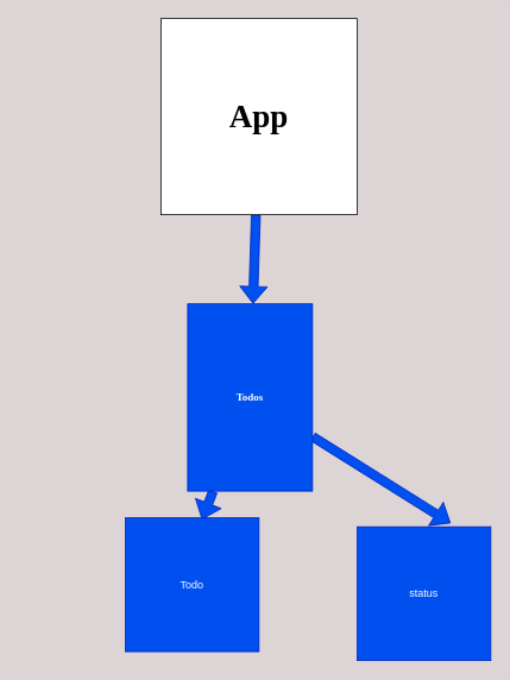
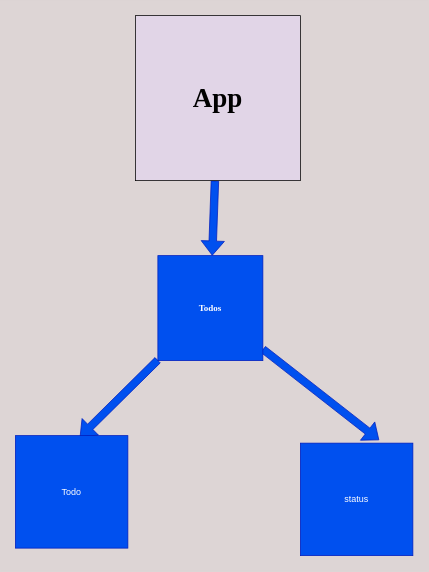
  <mxCell id="0" />
  <mxCell id="1" parent="0" />
  <mxCell id="2" style="edgeStyle=none;shape=flexArrow;html=1;entryX=0.573;entryY=0.013;entryDx=0;entryDy=0;entryPerimeter=0;fontFamily=Comic Sans MS;fontSize=36;fillColor=#0050ef;strokeColor=#001DBC;" edge="1" parent="1" source="4" target="5"><mxGeometry relative="1" as="geometry" /></mxCell>
  <mxCell id="3" style="edgeStyle=none;shape=flexArrow;html=1;entryX=0.7;entryY=-0.027;entryDx=0;entryDy=0;entryPerimeter=0;fontFamily=Comic Sans MS;fontSize=36;fillColor=#0050ef;strokeColor=#001DBC;" edge="1" parent="1" source="4" target="6"><mxGeometry relative="1" as="geometry" /></mxCell>
- <mxCell id="4" value="&lt;b&gt;&lt;font face=&quot;Verdana&quot;&gt;Todos&lt;/font&gt;&lt;/b&gt;" style="whiteSpace=wrap;html=1;aspect=fixed;fillColor=#0050ef;fontColor=#ffffff;strokeColor=#001DBC;" vertex="1" parent="1"><mxGeometry x="210" y="340" width="140" height="210" as="geometry" /></mxCell>
- <mxCell id="5" value="Todo" style="whiteSpace=wrap;html=1;aspect=fixed;fillColor=#0050ef;fontColor=#ffffff;strokeColor=#001DBC;" vertex="1" parent="1"><mxGeometry x="140" y="580" width="150" height="150" as="geometry" /></mxCell>
+ <mxCell id="4" value="&lt;b&gt;&lt;font face=&quot;Verdana&quot;&gt;Todos&lt;/font&gt;&lt;/b&gt;" style="whiteSpace=wrap;html=1;aspect=fixed;fillColor=#0050ef;fontColor=#ffffff;strokeColor=#001DBC;" vertex="1" parent="1"><mxGeometry x="210" y="340" width="140" height="140" as="geometry" /></mxCell>
+ <mxCell id="5" value="Todo" style="whiteSpace=wrap;html=1;aspect=fixed;fillColor=#0050ef;fontColor=#ffffff;strokeColor=#001DBC;" vertex="1" parent="1"><mxGeometry x="20" y="580" width="150" height="150" as="geometry" /></mxCell>
  <mxCell id="6" value="status" style="whiteSpace=wrap;html=1;aspect=fixed;fillColor=#0050ef;fontColor=#ffffff;strokeColor=#001DBC;" vertex="1" parent="1"><mxGeometry x="400" y="590" width="150" height="150" as="geometry" /></mxCell>
  <mxCell id="7" style="edgeStyle=none;html=1;fontFamily=Comic Sans MS;fontSize=36;shape=flexArrow;fillColor=#0050ef;strokeColor=#001DBC;" edge="1" parent="1" source="8" target="4"><mxGeometry relative="1" as="geometry" /></mxCell>
- <mxCell id="8" value="&lt;b&gt;&lt;font face=&quot;Comic Sans MS&quot; style=&quot;font-size: 36px;&quot;&gt;App&lt;/font&gt;&lt;/b&gt;" style="whiteSpace=wrap;html=1;aspect=fixed;" vertex="1" parent="1"><mxGeometry x="180" y="20" width="220" height="220" as="geometry" /></mxCell>
+ <mxCell id="8" value="&lt;b&gt;&lt;font face=&quot;Comic Sans MS&quot; style=&quot;font-size: 36px;&quot;&gt;App&lt;/font&gt;&lt;/b&gt;" style="whiteSpace=wrap;html=1;aspect=fixed;fillColor=#e1d5e7;" vertex="1" parent="1"><mxGeometry x="180" y="20" width="220" height="220" as="geometry" /></mxCell>
